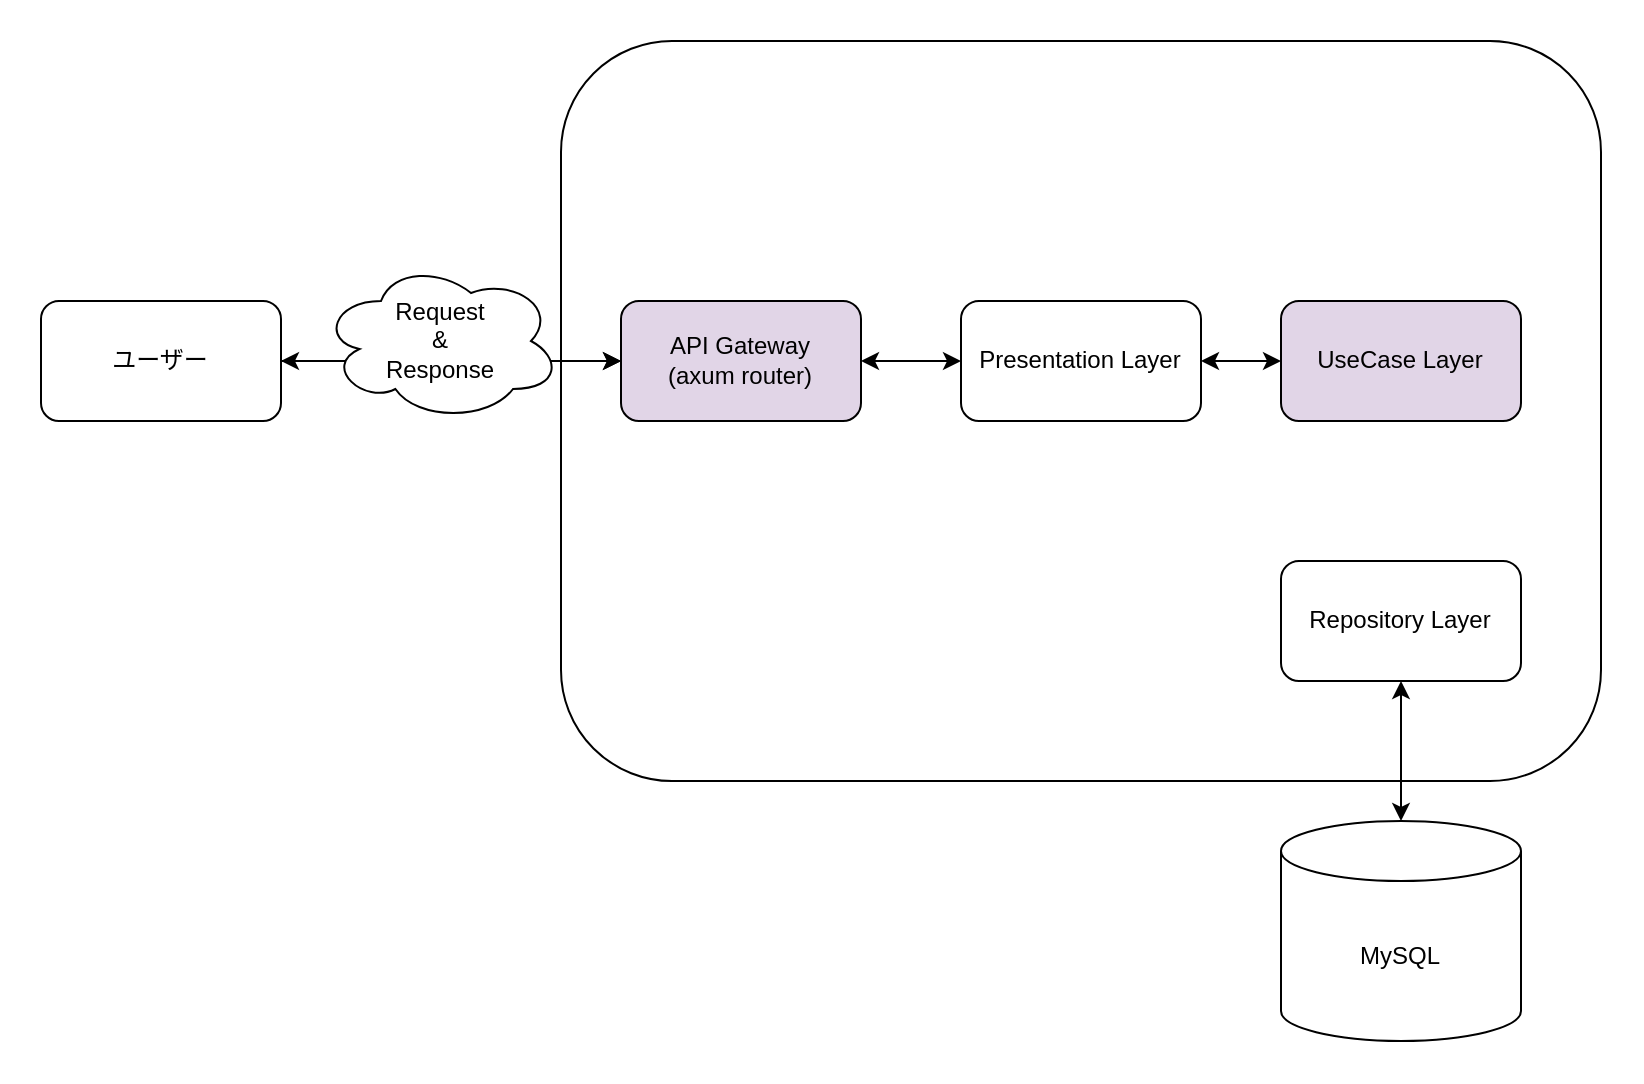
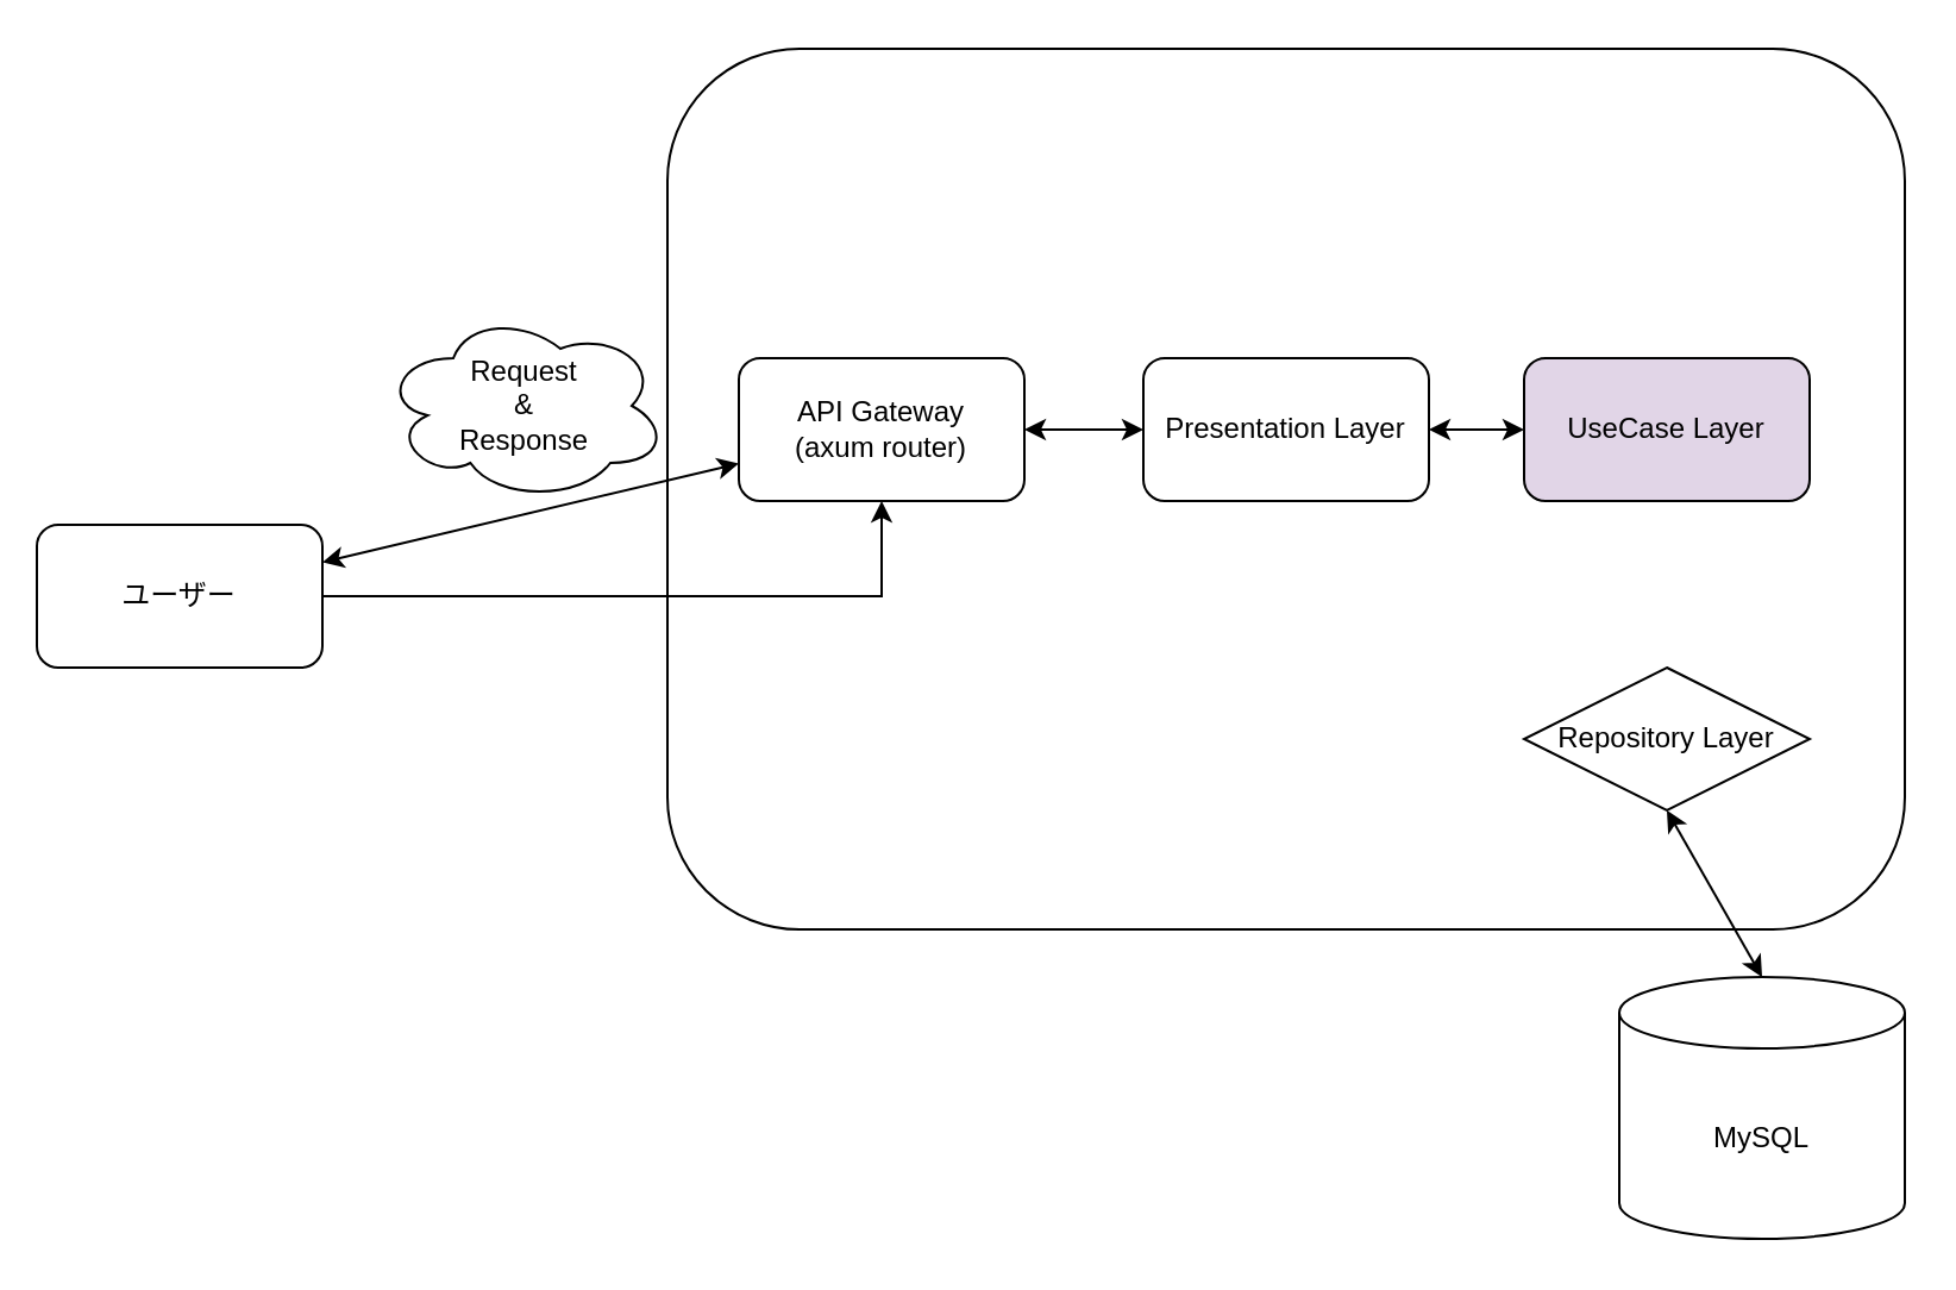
  <mxCell id="0" />
  <mxCell id="1" parent="0" />
  <mxCell id="2" value="" style="rounded=1;whiteSpace=wrap;html=1;" vertex="1" parent="1"><mxGeometry x="280" y="20" width="520" height="370" as="geometry" /></mxCell>
  <mxCell id="3" value="" style="edgeStyle=orthogonalEdgeStyle;rounded=0;orthogonalLoop=1;jettySize=auto;html=1;" edge="1" parent="1" source="4" target="5"><mxGeometry relative="1" as="geometry" /></mxCell>
- <mxCell id="4" value="ユーザー" style="rounded=1;whiteSpace=wrap;html=1;" vertex="1" parent="1"><mxGeometry x="20" y="150" width="120" height="60" as="geometry" /></mxCell>
- <mxCell id="5" value="&lt;div&gt;API Gateway&lt;/div&gt;&lt;div&gt;(axum router)&lt;br&gt;&lt;/div&gt;" style="rounded=1;whiteSpace=wrap;html=1;fillColor=#e1d5e7;" vertex="1" parent="1"><mxGeometry x="310" y="150" width="120" height="60" as="geometry" /></mxCell>
+ <mxCell id="4" value="ユーザー" style="rounded=1;whiteSpace=wrap;html=1;" vertex="1" parent="1"><mxGeometry x="15" y="220" width="120" height="60" as="geometry" /></mxCell>
+ <mxCell id="5" value="&lt;div&gt;API Gateway&lt;/div&gt;&lt;div&gt;(axum router)&lt;br&gt;&lt;/div&gt;" style="rounded=1;whiteSpace=wrap;html=1;" vertex="1" parent="1"><mxGeometry x="310" y="150" width="120" height="60" as="geometry" /></mxCell>
  <mxCell id="6" value="" style="endArrow=classic;startArrow=classic;html=1;rounded=0;" edge="1" parent="1" source="5" target="4"><mxGeometry width="50" height="50" relative="1" as="geometry"><mxPoint x="500" y="230" as="sourcePoint" /><mxPoint x="550" y="180" as="targetPoint" /></mxGeometry></mxCell>
  <mxCell id="7" value="&lt;div&gt;Request&lt;/div&gt;&lt;div&gt;&amp;amp;&lt;br&gt;&lt;/div&gt;&lt;div&gt;Response&lt;/div&gt;" style="ellipse;shape=cloud;whiteSpace=wrap;html=1;" vertex="1" parent="1"><mxGeometry x="160" y="130" width="120" height="80" as="geometry" /></mxCell>
  <mxCell id="8" value="Presentation Layer" style="rounded=1;whiteSpace=wrap;html=1;" vertex="1" parent="1"><mxGeometry x="480" y="150" width="120" height="60" as="geometry" /></mxCell>
- <mxCell id="9" value="MySQL" style="shape=cylinder3;whiteSpace=wrap;html=1;boundedLbl=1;backgroundOutline=1;size=15;" vertex="1" parent="1"><mxGeometry x="640" y="410" width="120" height="110" as="geometry" /></mxCell>
- <mxCell id="10" value="Repository Layer" style="rounded=1;whiteSpace=wrap;html=1;" vertex="1" parent="1"><mxGeometry x="640" y="280" width="120" height="60" as="geometry" /></mxCell>
+ <mxCell id="9" value="MySQL" style="shape=cylinder3;whiteSpace=wrap;html=1;boundedLbl=1;backgroundOutline=1;size=15;" vertex="1" parent="1"><mxGeometry x="680" y="410" width="120" height="110" as="geometry" /></mxCell>
+ <mxCell id="10" value="Repository Layer" style="rhombus;whiteSpace=wrap;html=1;" vertex="1" parent="1"><mxGeometry x="640" y="280" width="120" height="60" as="geometry" /></mxCell>
  <mxCell id="11" value="" style="endArrow=classic;startArrow=classic;html=1;rounded=0;exitX=0.5;exitY=0;exitDx=0;exitDy=0;exitPerimeter=0;entryX=0.5;entryY=1;entryDx=0;entryDy=0;" edge="1" parent="1" source="9" target="10"><mxGeometry width="50" height="50" relative="1" as="geometry"><mxPoint x="500" y="230" as="sourcePoint" /><mxPoint x="550" y="180" as="targetPoint" /></mxGeometry></mxCell>
  <mxCell id="12" value="" style="endArrow=classic;startArrow=classic;html=1;rounded=0;entryX=0;entryY=0.5;entryDx=0;entryDy=0;" edge="1" parent="1" source="5" target="8"><mxGeometry width="50" height="50" relative="1" as="geometry"><mxPoint x="500" y="230" as="sourcePoint" /><mxPoint x="550" y="180" as="targetPoint" /></mxGeometry></mxCell>
  <mxCell id="13" value="UseCase Layer" style="rounded=1;whiteSpace=wrap;html=1;fillColor=#e1d5e7;" vertex="1" parent="1"><mxGeometry x="640" y="150" width="120" height="60" as="geometry" /></mxCell>
  <mxCell id="14" value="" style="endArrow=classic;startArrow=classic;html=1;rounded=0;entryX=0;entryY=0.5;entryDx=0;entryDy=0;exitX=1;exitY=0.5;exitDx=0;exitDy=0;" edge="1" parent="1" source="8" target="13"><mxGeometry width="50" height="50" relative="1" as="geometry"><mxPoint x="440" y="190" as="sourcePoint" /><mxPoint x="480" y="190" as="targetPoint" /></mxGeometry></mxCell>
